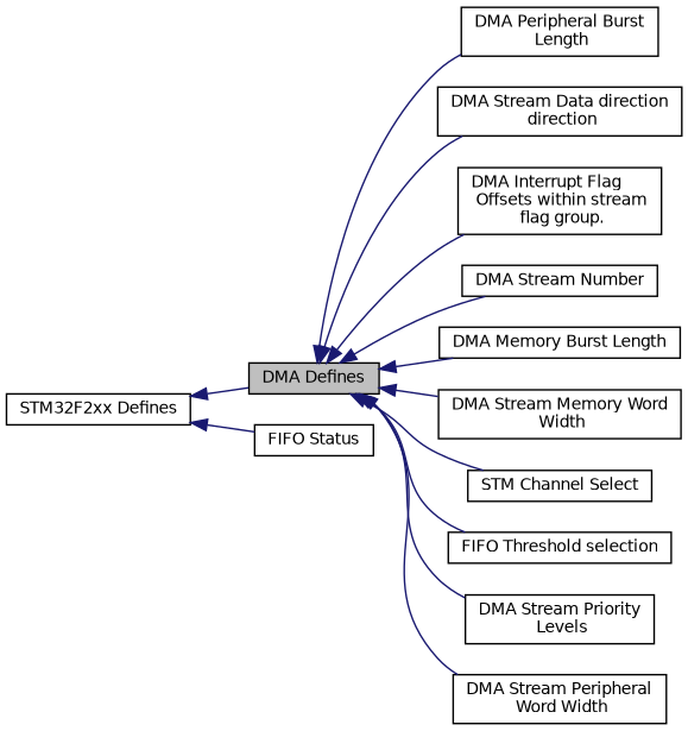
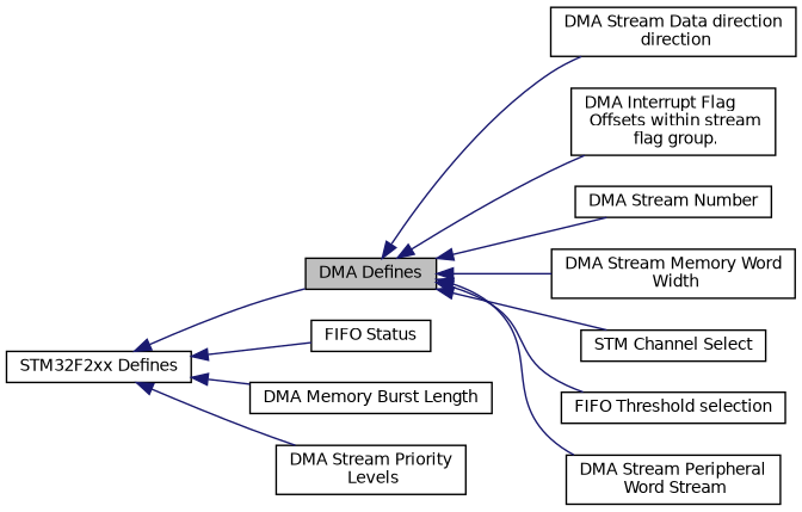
  digraph {
    rankdir=LR
    node [color=black fillcolor=white fontname=Helvetica fontsize=10 shape=record style=filled]
    edge [color=midnightblue dir=back fontname=Helvetica fontsize=10 labelfontname=Helvetica labelfontsize=10 shape=plaintext style=solid]
    n1 [height=0.2 label="STM32F2xx Defines" width=0.4]
    n2 [fillcolor=grey75 fontcolor=black height=0.2 label="DMA Defines" width=0.4]
    n3 [height=0.2 label="FIFO Status" width=0.4]
-   n4 [height=0.2 label="DMA Peripheral Burst\l Length" width=0.4]
    n5 [height=0.2 label="DMA Stream Data direction\l direction" width=0.4]
    n6 [height=0.2 label="DMA Interrupt Flag\l Offsets within stream\l flag group." width=0.4]
    n7 [height=0.2 label="DMA Stream Number" width=0.4]
    n8 [height=0.2 label="DMA Memory Burst Length" width=0.4]
    n9 [height=0.2 label="DMA Stream Memory Word\l Width" width=0.4]
    n10 [height=0.2 label="STM Channel Select" width=0.4]
    n11 [height=0.2 label="FIFO Threshold selection" width=0.4]
    n12 [height=0.2 label="DMA Stream Priority\l Levels" width=0.4]
-   n13 [height=0.2 label="DMA Stream Peripheral\l Word Width" width=0.4]
+   n13 [height=0.2 label="DMA Stream Peripheral\l Word Stream" width=0.4]
    n1 -> n2
    n1 -> n3
-   n2 -> n4
    n2 -> n5
    n2 -> n6
    n2 -> n7
-   n2 -> n8
+   n1 -> n8
    n2 -> n9
    n2 -> n10
    n2 -> n11
-   n2 -> n12
+   n1 -> n12
    n2 -> n13
  }
